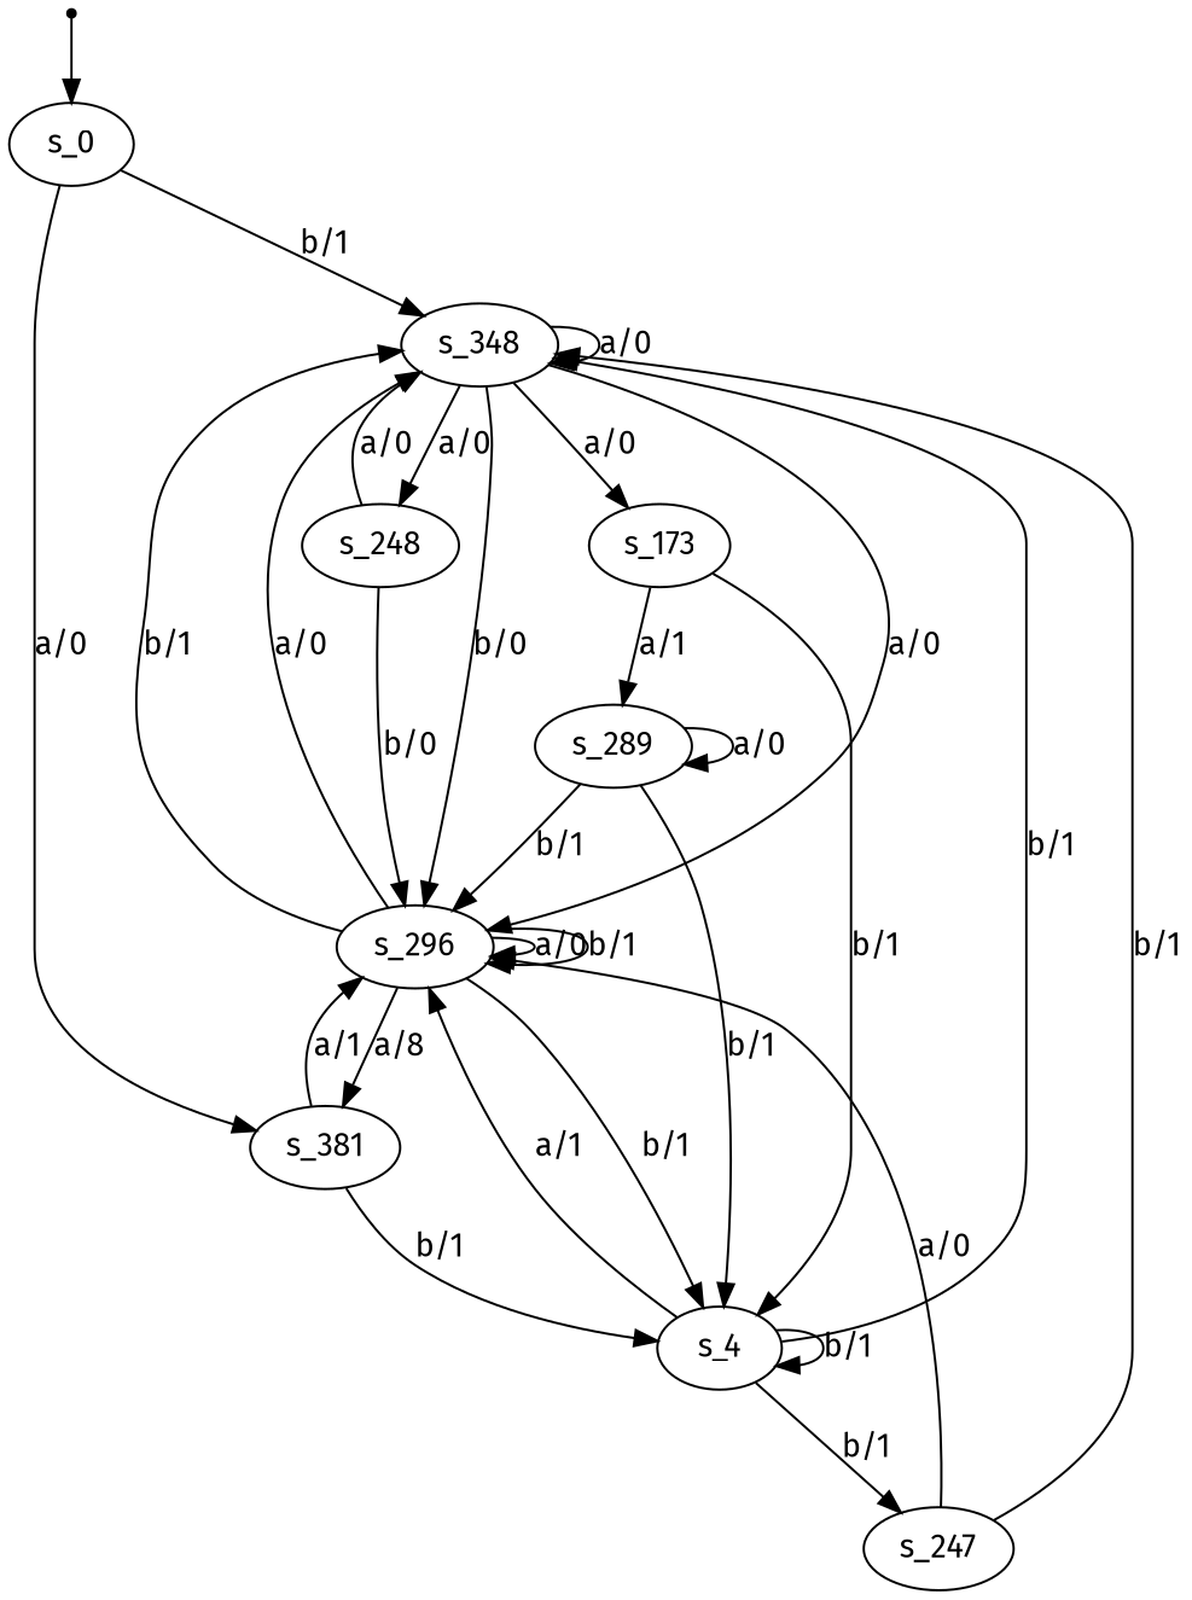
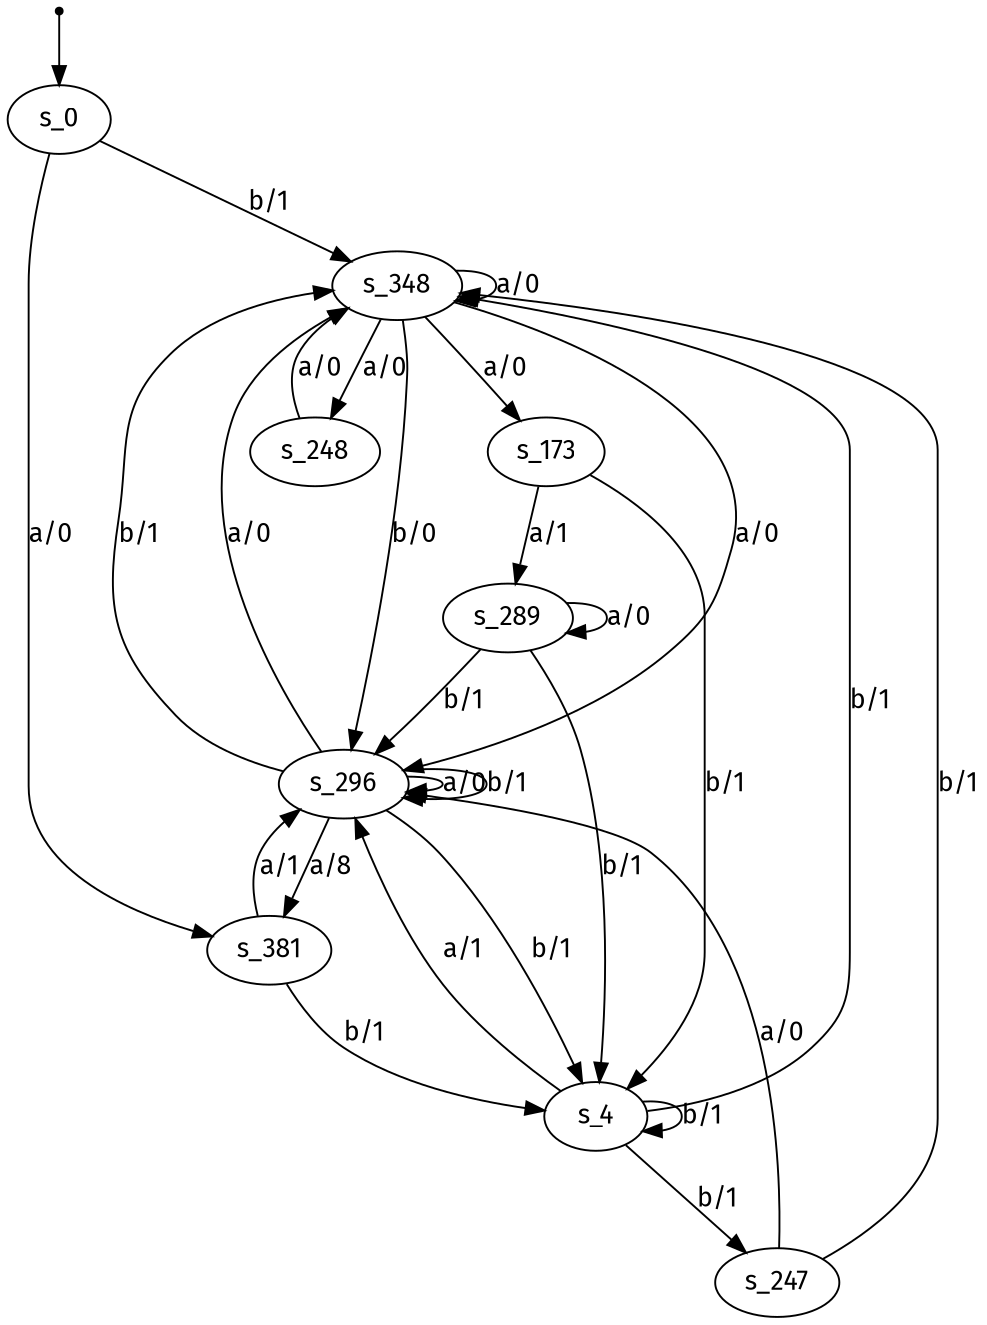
  digraph {
    fontname="Fira Sans"
    node [fontname="Fira Sans"]
    edge [fontname="Fira Sans"]
    s_0 [root=true]
    s_348
    s_381
    s_296
    s_248
    s_173
    s_4
    s_289
    s_247
    qi [shape=point]
    s_0 -> s_348 [label="b/1"]
    s_0 -> s_381 [label="a/0"]
    s_348 -> s_348 [label="a/0"]
    s_348 -> s_296 [label="b/0"]
    s_348 -> s_296 [label="a/0"]
    s_348 -> s_248 [label="a/0"]
    s_348 -> s_173 [label="a/0"]
    s_381 -> s_296 [label="a/1"]
    s_381 -> s_4 [label="b/1"]
    s_296 -> s_348 [label="b/1"]
    s_296 -> s_348 [label="a/0"]
    s_296 -> s_381 [label="a/8"]
    s_296 -> s_296 [label="a/0"]
    s_296 -> s_296 [label="b/1"]
    s_296 -> s_4 [label="b/1"]
    s_248 -> s_348 [label="a/0"]
-   s_248 -> s_296 [label="b/0"]
    s_173 -> s_4 [label="b/1"]
    s_173 -> s_289 [label="a/1"]
    s_4 -> s_348 [label="b/1"]
    s_4 -> s_296 [label="a/1"]
    s_4 -> s_4 [label="b/1"]
    s_4 -> s_247 [label="b/1"]
    s_289 -> s_296 [label="b/1"]
    s_289 -> s_4 [label="b/1"]
    s_289 -> s_289 [label="a/0"]
    s_247 -> s_348 [label="b/1"]
    s_247 -> s_296 [label="a/0"]
    qi -> s_0
  }
